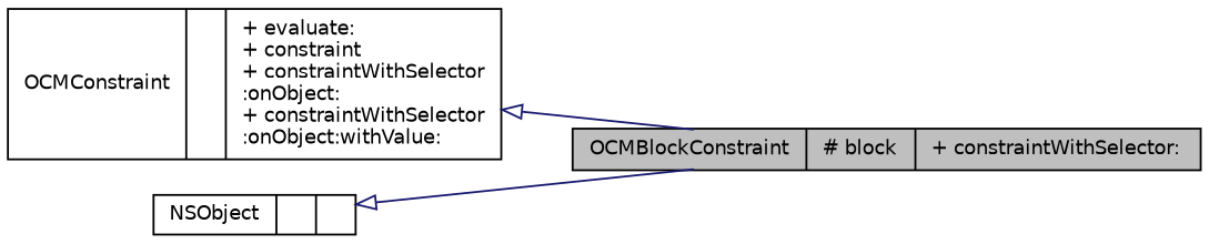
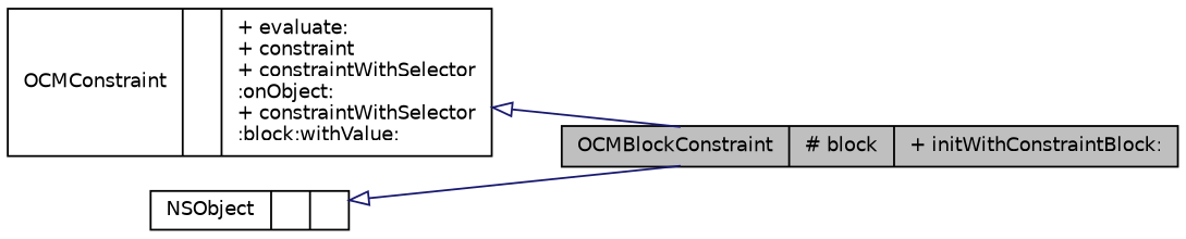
  digraph {
    fontname="DejaVu Sans"
    rankdir=LR
    node [color=black fontname="DejaVu Sans" fontsize=10 shape=record]
    edge [arrowtail=onormal color=midnightblue dir=back fontname="DejaVu Sans" fontsize=10 labelfontname=Helvetica labelfontsize=10 style=solid]
-   n1 [fillcolor=grey75 fontcolor=black height=0.2 label="{OCMBlockConstraint\n|# block\l|+ constraintWithSelector:\l}" style=filled width=0.4]
-   n2 [height=0.2 label="{OCMConstraint\n||+ evaluate:\l+ constraint\l+ constraintWithSelector\l:onObject:\l+ constraintWithSelector\l:onObject:withValue:\l}" width=0.4]
+   n1 [fillcolor=grey75 fontcolor=black height=0.2 label="{OCMBlockConstraint\n|# block\l|+ initWithConstraintBlock:\l}" style=filled width=0.4]
+   n2 [height=0.2 label="{OCMConstraint\n||+ evaluate:\l+ constraint\l+ constraintWithSelector\l:onObject:\l+ constraintWithSelector\l:block:withValue:\l}" width=0.4]
    n3 [height=0.2 label="{NSObject\n||}" width=0.4]
    n2 -> n1
    n3 -> n1
  }
